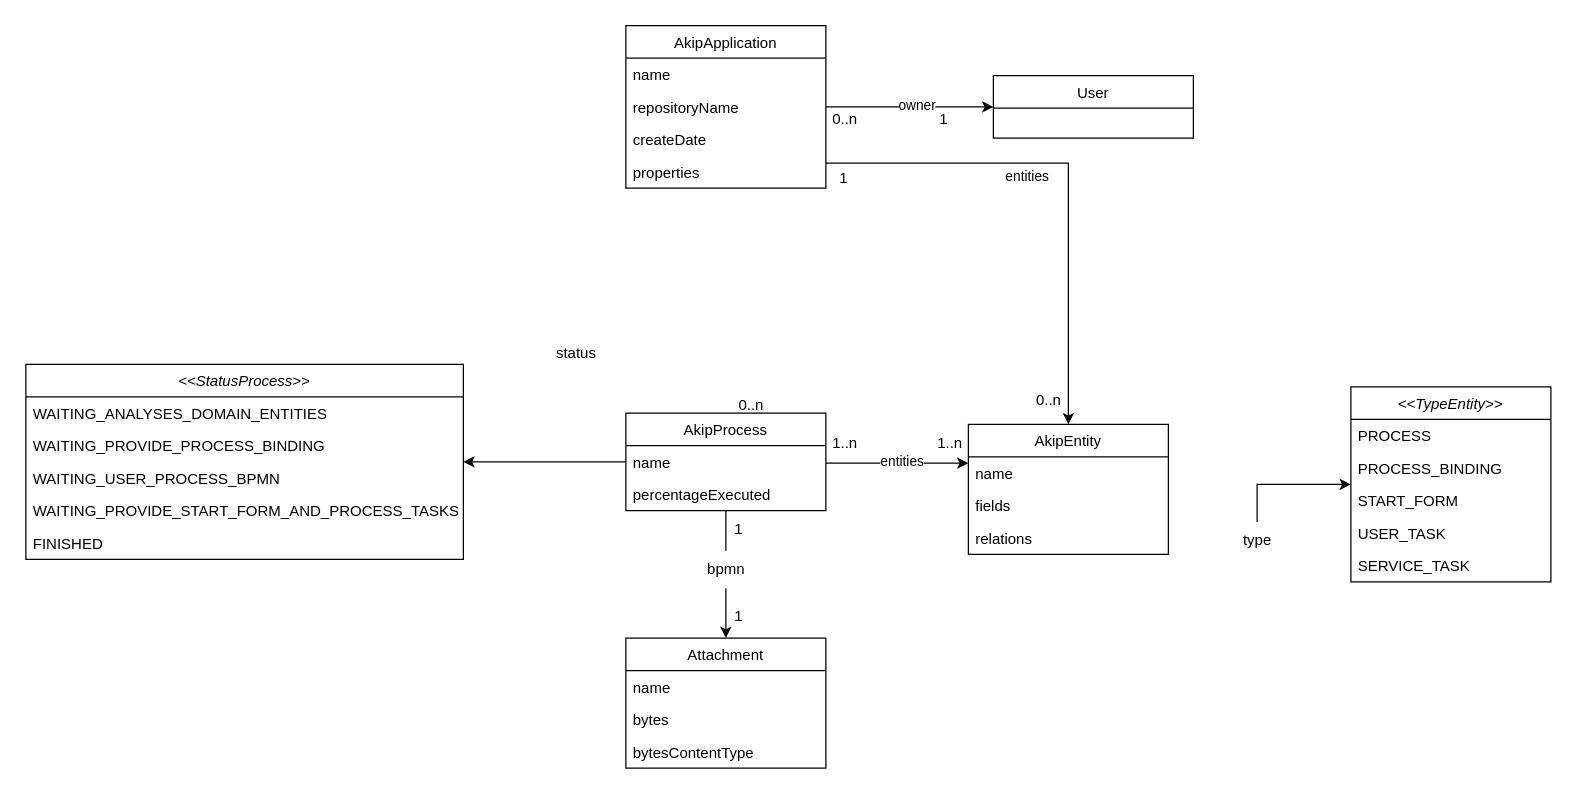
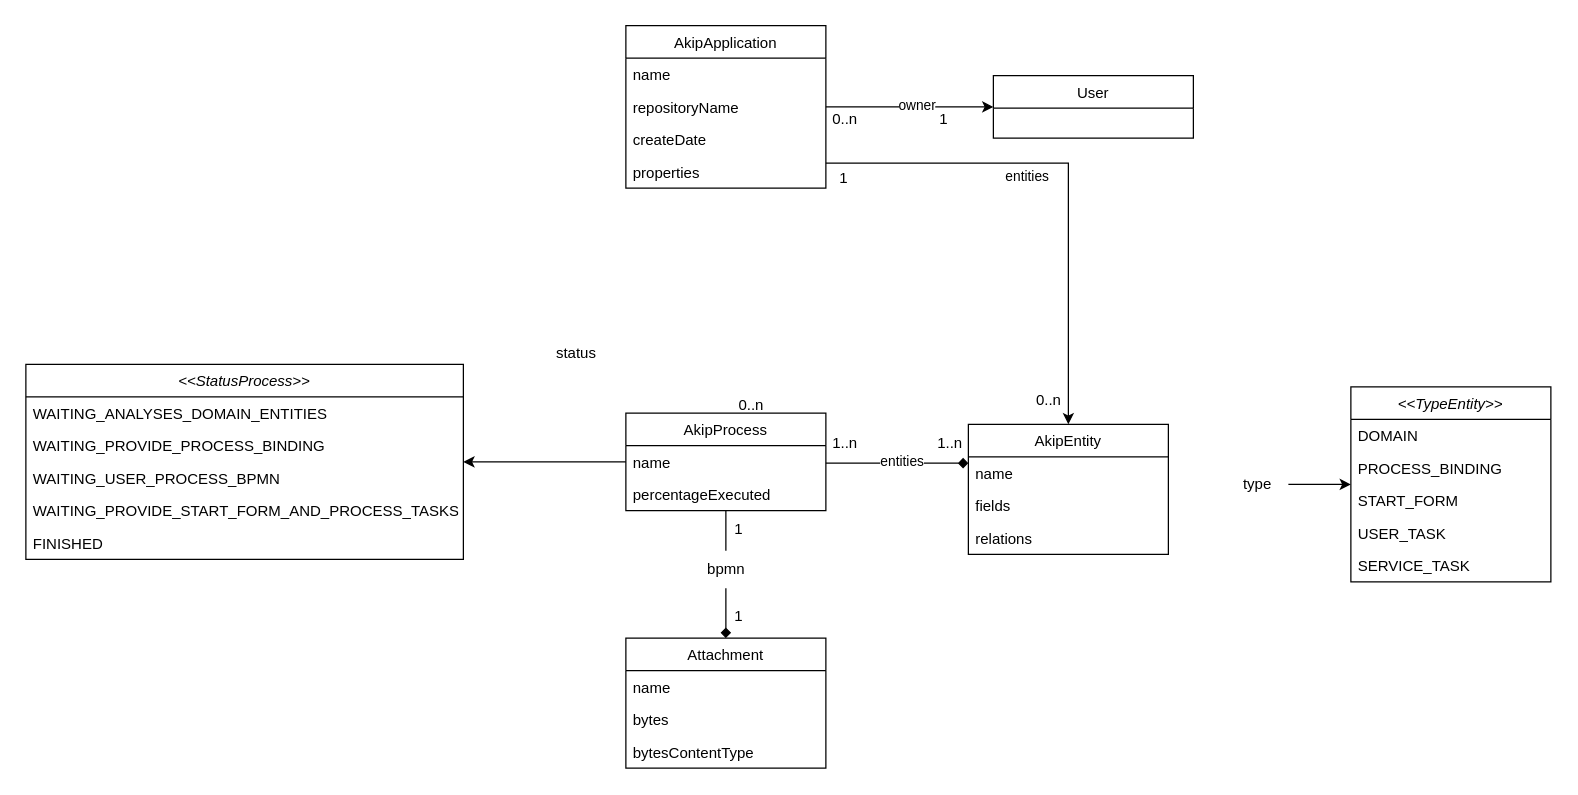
  <mxCell id="0" />
  <mxCell id="1" parent="0" />
  <mxCell id="2" style="edgeStyle=orthogonalEdgeStyle;rounded=0;orthogonalLoop=1;jettySize=auto;html=1;" parent="1" source="5" target="17" edge="1"><mxGeometry relative="1" as="geometry" /></mxCell>
  <mxCell id="3" value="owner" style="edgeLabel;html=1;align=center;verticalAlign=middle;resizable=0;points=[];" parent="2" connectable="0" vertex="1"><mxGeometry x="0.273" relative="1" as="geometry"><mxPoint x="-13" y="-2" as="offset" /></mxGeometry></mxCell>
  <mxCell id="4" style="edgeStyle=orthogonalEdgeStyle;rounded=0;orthogonalLoop=1;jettySize=auto;html=1;" parent="1" source="5" target="19" edge="1"><mxGeometry relative="1" as="geometry"><Array as="points"><mxPoint x="854" y="130" /></Array></mxGeometry></mxCell>
  <mxCell id="5" value="AkipApplication" style="swimlane;fontStyle=0;align=center;verticalAlign=top;childLayout=stackLayout;horizontal=1;startSize=26;horizontalStack=0;resizeParent=1;resizeLast=0;collapsible=1;marginBottom=0;rounded=0;shadow=0;strokeWidth=1;" parent="1" vertex="1"><mxGeometry x="500" y="20" width="160" height="130" as="geometry"><mxRectangle x="230" y="140" width="160" height="26" as="alternateBounds" /></mxGeometry></mxCell>
  <mxCell id="6" value="name" style="text;align=left;verticalAlign=top;spacingLeft=4;spacingRight=4;overflow=hidden;rotatable=0;points=[[0,0.5],[1,0.5]];portConstraint=eastwest;" parent="5" vertex="1"><mxGeometry y="26" width="160" height="26" as="geometry" /></mxCell>
  <mxCell id="7" value="repositoryName" style="text;align=left;verticalAlign=top;spacingLeft=4;spacingRight=4;overflow=hidden;rotatable=0;points=[[0,0.5],[1,0.5]];portConstraint=eastwest;rounded=0;shadow=0;html=0;" parent="5" vertex="1"><mxGeometry y="52" width="160" height="26" as="geometry" /></mxCell>
  <mxCell id="8" value="createDate" style="text;align=left;verticalAlign=top;spacingLeft=4;spacingRight=4;overflow=hidden;rotatable=0;points=[[0,0.5],[1,0.5]];portConstraint=eastwest;rounded=0;shadow=0;html=0;" parent="5" vertex="1"><mxGeometry y="78" width="160" height="26" as="geometry" /></mxCell>
  <mxCell id="9" value="properties" style="text;align=left;verticalAlign=top;spacingLeft=4;spacingRight=4;overflow=hidden;rotatable=0;points=[[0,0.5],[1,0.5]];portConstraint=eastwest;rounded=0;shadow=0;html=0;" parent="5" vertex="1"><mxGeometry y="104" width="160" height="26" as="geometry" /></mxCell>
- <mxCell id="10" style="edgeStyle=orthogonalEdgeStyle;rounded=0;orthogonalLoop=1;jettySize=auto;html=1;" parent="1" source="14" target="19" edge="1"><mxGeometry relative="1" as="geometry"><Array as="points"><mxPoint x="690" y="370" /><mxPoint x="690" y="370" /></Array></mxGeometry></mxCell>
+ <mxCell id="10" style="edgeStyle=orthogonalEdgeStyle;rounded=0;orthogonalLoop=1;jettySize=auto;html=1;endArrow=diamond;" parent="1" source="14" target="19" edge="1"><mxGeometry relative="1" as="geometry"><Array as="points"><mxPoint x="690" y="370" /><mxPoint x="690" y="370" /></Array></mxGeometry></mxCell>
  <mxCell id="11" value="entities" style="edgeLabel;html=1;align=center;verticalAlign=middle;resizable=0;points=[];" parent="10" connectable="0" vertex="1"><mxGeometry x="0.236" y="-2" relative="1" as="geometry"><mxPoint x="-10" y="-4" as="offset" /></mxGeometry></mxCell>
- <mxCell id="12" style="edgeStyle=orthogonalEdgeStyle;rounded=0;orthogonalLoop=1;jettySize=auto;html=1;startArrow=none;" parent="1" source="34" target="30" edge="1"><mxGeometry relative="1" as="geometry" /></mxCell>
+ <mxCell id="12" style="edgeStyle=orthogonalEdgeStyle;rounded=0;orthogonalLoop=1;jettySize=auto;html=1;startArrow=none;endArrow=diamond;" parent="1" source="34" target="30" edge="1"><mxGeometry relative="1" as="geometry" /></mxCell>
  <mxCell id="13" style="edgeStyle=orthogonalEdgeStyle;rounded=0;orthogonalLoop=1;jettySize=auto;html=1;" parent="1" source="14" target="43" edge="1"><mxGeometry relative="1" as="geometry" /></mxCell>
  <mxCell id="14" value="AkipProcess" style="swimlane;fontStyle=0;align=center;verticalAlign=top;childLayout=stackLayout;horizontal=1;startSize=26;horizontalStack=0;resizeParent=1;resizeLast=0;collapsible=1;marginBottom=0;rounded=0;shadow=0;strokeWidth=1;" parent="1" vertex="1"><mxGeometry x="500" y="330" width="160" height="78" as="geometry"><mxRectangle x="130" y="380" width="160" height="26" as="alternateBounds" /></mxGeometry></mxCell>
  <mxCell id="15" value="name" style="text;align=left;verticalAlign=top;spacingLeft=4;spacingRight=4;overflow=hidden;rotatable=0;points=[[0,0.5],[1,0.5]];portConstraint=eastwest;rounded=0;shadow=0;html=0;" parent="14" vertex="1"><mxGeometry y="26" width="160" height="26" as="geometry" /></mxCell>
  <mxCell id="16" value="percentageExecuted" style="text;align=left;verticalAlign=top;spacingLeft=4;spacingRight=4;overflow=hidden;rotatable=0;points=[[0,0.5],[1,0.5]];portConstraint=eastwest;rounded=0;shadow=0;html=0;" parent="14" vertex="1"><mxGeometry y="52" width="160" height="26" as="geometry" /></mxCell>
  <mxCell id="17" value="User" style="swimlane;fontStyle=0;align=center;verticalAlign=top;childLayout=stackLayout;horizontal=1;startSize=26;horizontalStack=0;resizeParent=1;resizeLast=0;collapsible=1;marginBottom=0;rounded=0;shadow=0;strokeWidth=1;" parent="1" vertex="1"><mxGeometry x="794" y="60" width="160" height="50" as="geometry"><mxRectangle x="340" y="380" width="170" height="26" as="alternateBounds" /></mxGeometry></mxCell>
  <mxCell id="18" style="edgeStyle=orthogonalEdgeStyle;rounded=0;orthogonalLoop=1;jettySize=auto;html=1;startArrow=none;" parent="1" source="29" target="23" edge="1"><mxGeometry relative="1" as="geometry"><Array as="points"><mxPoint x="1040" y="387" /><mxPoint x="1040" y="387" /></Array></mxGeometry></mxCell>
  <mxCell id="19" value="AkipEntity" style="swimlane;fontStyle=0;align=center;verticalAlign=top;childLayout=stackLayout;horizontal=1;startSize=26;horizontalStack=0;resizeParent=1;resizeLast=0;collapsible=1;marginBottom=0;rounded=0;shadow=0;strokeWidth=1;" parent="1" vertex="1"><mxGeometry x="774" y="339" width="160" height="104" as="geometry"><mxRectangle x="130" y="380" width="160" height="26" as="alternateBounds" /></mxGeometry></mxCell>
  <mxCell id="20" value="name" style="text;align=left;verticalAlign=top;spacingLeft=4;spacingRight=4;overflow=hidden;rotatable=0;points=[[0,0.5],[1,0.5]];portConstraint=eastwest;rounded=0;shadow=0;html=0;" parent="19" vertex="1"><mxGeometry y="26" width="160" height="26" as="geometry" /></mxCell>
  <mxCell id="21" value="fields" style="text;align=left;verticalAlign=top;spacingLeft=4;spacingRight=4;overflow=hidden;rotatable=0;points=[[0,0.5],[1,0.5]];portConstraint=eastwest;rounded=0;shadow=0;html=0;" parent="19" vertex="1"><mxGeometry y="52" width="160" height="26" as="geometry" /></mxCell>
  <mxCell id="22" value="relations" style="text;align=left;verticalAlign=top;spacingLeft=4;spacingRight=4;overflow=hidden;rotatable=0;points=[[0,0.5],[1,0.5]];portConstraint=eastwest;rounded=0;shadow=0;html=0;" parent="19" vertex="1"><mxGeometry y="78" width="160" height="26" as="geometry" /></mxCell>
  <mxCell id="23" value="&lt;&lt;TypeEntity&gt;&gt;" style="swimlane;fontStyle=2;align=center;verticalAlign=top;childLayout=stackLayout;horizontal=1;startSize=26;horizontalStack=0;resizeParent=1;resizeLast=0;collapsible=1;marginBottom=0;rounded=0;shadow=0;strokeWidth=1;" parent="1" vertex="1"><mxGeometry x="1080" y="309" width="160" height="156" as="geometry"><mxRectangle x="130" y="380" width="160" height="26" as="alternateBounds" /></mxGeometry></mxCell>
- <mxCell id="24" value="PROCESS" style="text;align=left;verticalAlign=top;spacingLeft=4;spacingRight=4;overflow=hidden;rotatable=0;points=[[0,0.5],[1,0.5]];portConstraint=eastwest;rounded=0;shadow=0;html=0;" parent="23" vertex="1"><mxGeometry y="26" width="160" height="26" as="geometry" /></mxCell>
+ <mxCell id="24" value="DOMAIN" style="text;align=left;verticalAlign=top;spacingLeft=4;spacingRight=4;overflow=hidden;rotatable=0;points=[[0,0.5],[1,0.5]];portConstraint=eastwest;rounded=0;shadow=0;html=0;" parent="23" vertex="1"><mxGeometry y="26" width="160" height="26" as="geometry" /></mxCell>
  <mxCell id="25" value="PROCESS_BINDING" style="text;align=left;verticalAlign=top;spacingLeft=4;spacingRight=4;overflow=hidden;rotatable=0;points=[[0,0.5],[1,0.5]];portConstraint=eastwest;rounded=0;shadow=0;html=0;" parent="23" vertex="1"><mxGeometry y="52" width="160" height="26" as="geometry" /></mxCell>
  <mxCell id="26" value="START_FORM" style="text;align=left;verticalAlign=top;spacingLeft=4;spacingRight=4;overflow=hidden;rotatable=0;points=[[0,0.5],[1,0.5]];portConstraint=eastwest;rounded=0;shadow=0;html=0;" parent="23" vertex="1"><mxGeometry y="78" width="160" height="26" as="geometry" /></mxCell>
  <mxCell id="27" value="USER_TASK" style="text;align=left;verticalAlign=top;spacingLeft=4;spacingRight=4;overflow=hidden;rotatable=0;points=[[0,0.5],[1,0.5]];portConstraint=eastwest;rounded=0;shadow=0;html=0;" parent="23" vertex="1"><mxGeometry y="104" width="160" height="26" as="geometry" /></mxCell>
  <mxCell id="28" value="SERVICE_TASK" style="text;align=left;verticalAlign=top;spacingLeft=4;spacingRight=4;overflow=hidden;rotatable=0;points=[[0,0.5],[1,0.5]];portConstraint=eastwest;rounded=0;shadow=0;html=0;" parent="23" vertex="1"><mxGeometry y="130" width="160" height="26" as="geometry" /></mxCell>
- <mxCell id="29" value="type" style="text;html=1;align=center;verticalAlign=middle;resizable=0;points=[];autosize=1;strokeColor=none;fillColor=none;" parent="1" vertex="1"><mxGeometry x="980" y="417" width="50" height="30" as="geometry" /></mxCell>
+ <mxCell id="29" value="type" style="text;html=1;align=center;verticalAlign=middle;resizable=0;points=[];autosize=1;strokeColor=none;fillColor=none;" parent="1" vertex="1"><mxGeometry x="980" y="372" width="50" height="30" as="geometry" /></mxCell>
  <mxCell id="30" value="Attachment" style="swimlane;fontStyle=0;align=center;verticalAlign=top;childLayout=stackLayout;horizontal=1;startSize=26;horizontalStack=0;resizeParent=1;resizeLast=0;collapsible=1;marginBottom=0;rounded=0;shadow=0;strokeWidth=1;" parent="1" vertex="1"><mxGeometry x="500" y="510" width="160" height="104" as="geometry"><mxRectangle x="340" y="380" width="170" height="26" as="alternateBounds" /></mxGeometry></mxCell>
  <mxCell id="31" value="name" style="text;align=left;verticalAlign=top;spacingLeft=4;spacingRight=4;overflow=hidden;rotatable=0;points=[[0,0.5],[1,0.5]];portConstraint=eastwest;rounded=0;shadow=0;html=0;" parent="30" vertex="1"><mxGeometry y="26" width="160" height="26" as="geometry" /></mxCell>
  <mxCell id="32" value="bytes" style="text;align=left;verticalAlign=top;spacingLeft=4;spacingRight=4;overflow=hidden;rotatable=0;points=[[0,0.5],[1,0.5]];portConstraint=eastwest;rounded=0;shadow=0;html=0;" parent="30" vertex="1"><mxGeometry y="52" width="160" height="26" as="geometry" /></mxCell>
  <mxCell id="33" value="bytesContentType" style="text;align=left;verticalAlign=top;spacingLeft=4;spacingRight=4;overflow=hidden;rotatable=0;points=[[0,0.5],[1,0.5]];portConstraint=eastwest;rounded=0;shadow=0;html=0;" parent="30" vertex="1"><mxGeometry y="78" width="160" height="26" as="geometry" /></mxCell>
  <mxCell id="34" value="bpmn" style="text;html=1;align=center;verticalAlign=middle;resizable=0;points=[];autosize=1;strokeColor=none;fillColor=none;" parent="1" vertex="1"><mxGeometry x="555" y="440" width="50" height="30" as="geometry" /></mxCell>
  <mxCell id="35" value="" style="edgeStyle=orthogonalEdgeStyle;rounded=0;orthogonalLoop=1;jettySize=auto;html=1;endArrow=none;" parent="1" source="14" target="34" edge="1"><mxGeometry relative="1" as="geometry"><mxPoint x="670" y="425" as="sourcePoint" /><mxPoint x="580" y="460" as="targetPoint" /></mxGeometry></mxCell>
  <mxCell id="36" value="0..n" style="text;html=1;align=center;verticalAlign=middle;resizable=0;points=[];autosize=1;strokeColor=none;fillColor=none;" parent="1" vertex="1"><mxGeometry x="580" y="309" width="40" height="30" as="geometry" /></mxCell>
  <mxCell id="37" value="1" style="text;html=1;align=center;verticalAlign=middle;resizable=0;points=[];autosize=1;strokeColor=none;fillColor=none;" parent="1" vertex="1"><mxGeometry x="575" y="478" width="30" height="30" as="geometry" /></mxCell>
  <mxCell id="38" value="1" style="text;html=1;align=center;verticalAlign=middle;resizable=0;points=[];autosize=1;strokeColor=none;fillColor=none;" parent="1" vertex="1"><mxGeometry x="575" y="408" width="30" height="30" as="geometry" /></mxCell>
  <mxCell id="39" value="1..n" style="text;html=1;align=center;verticalAlign=middle;resizable=0;points=[];autosize=1;strokeColor=none;fillColor=none;" parent="1" vertex="1"><mxGeometry x="655" y="339" width="40" height="30" as="geometry" /></mxCell>
  <mxCell id="40" value="1..n" style="text;html=1;align=center;verticalAlign=middle;resizable=0;points=[];autosize=1;strokeColor=none;fillColor=none;" parent="1" vertex="1"><mxGeometry x="739" y="339" width="40" height="30" as="geometry" /></mxCell>
  <mxCell id="41" value="0..n" style="text;html=1;align=center;verticalAlign=middle;resizable=0;points=[];autosize=1;strokeColor=none;fillColor=none;" parent="1" vertex="1"><mxGeometry x="655" y="80" width="40" height="30" as="geometry" /></mxCell>
  <mxCell id="42" value="1" style="text;html=1;align=center;verticalAlign=middle;resizable=0;points=[];autosize=1;strokeColor=none;fillColor=none;" parent="1" vertex="1"><mxGeometry x="739" y="80" width="30" height="30" as="geometry" /></mxCell>
  <mxCell id="43" value="&lt;&lt;StatusProcess&gt;&gt;" style="swimlane;fontStyle=2;align=center;verticalAlign=top;childLayout=stackLayout;horizontal=1;startSize=26;horizontalStack=0;resizeParent=1;resizeLast=0;collapsible=1;marginBottom=0;rounded=0;shadow=0;strokeWidth=1;" parent="1" vertex="1"><mxGeometry x="20" y="291" width="350" height="156" as="geometry"><mxRectangle x="130" y="380" width="160" height="26" as="alternateBounds" /></mxGeometry></mxCell>
  <mxCell id="44" value="WAITING_ANALYSES_DOMAIN_ENTITIES" style="text;align=left;verticalAlign=top;spacingLeft=4;spacingRight=4;overflow=hidden;rotatable=0;points=[[0,0.5],[1,0.5]];portConstraint=eastwest;rounded=0;shadow=0;html=0;" parent="43" vertex="1"><mxGeometry y="26" width="350" height="26" as="geometry" /></mxCell>
  <mxCell id="45" value="WAITING_PROVIDE_PROCESS_BINDING" style="text;align=left;verticalAlign=top;spacingLeft=4;spacingRight=4;overflow=hidden;rotatable=0;points=[[0,0.5],[1,0.5]];portConstraint=eastwest;rounded=0;shadow=0;html=0;" parent="43" vertex="1"><mxGeometry y="52" width="350" height="26" as="geometry" /></mxCell>
  <mxCell id="46" value="WAITING_USER_PROCESS_BPMN" style="text;align=left;verticalAlign=top;spacingLeft=4;spacingRight=4;overflow=hidden;rotatable=0;points=[[0,0.5],[1,0.5]];portConstraint=eastwest;rounded=0;shadow=0;html=0;" parent="43" vertex="1"><mxGeometry y="78" width="350" height="26" as="geometry" /></mxCell>
  <mxCell id="47" value="WAITING_PROVIDE_START_FORM_AND_PROCESS_TASKS" style="text;align=left;verticalAlign=top;spacingLeft=4;spacingRight=4;overflow=hidden;rotatable=0;points=[[0,0.5],[1,0.5]];portConstraint=eastwest;rounded=0;shadow=0;html=0;" parent="43" vertex="1"><mxGeometry y="104" width="350" height="26" as="geometry" /></mxCell>
  <mxCell id="48" value="FINISHED" style="text;align=left;verticalAlign=top;spacingLeft=4;spacingRight=4;overflow=hidden;rotatable=0;points=[[0,0.5],[1,0.5]];portConstraint=eastwest;rounded=0;shadow=0;html=0;" parent="43" vertex="1"><mxGeometry y="130" width="350" height="26" as="geometry" /></mxCell>
  <mxCell id="49" value="status" style="text;html=1;align=center;verticalAlign=middle;resizable=0;points=[];autosize=1;strokeColor=none;fillColor=none;" parent="1" vertex="1"><mxGeometry x="430" y="267" width="60" height="30" as="geometry" /></mxCell>
  <mxCell id="50" value="entities" style="edgeLabel;html=1;align=center;verticalAlign=middle;resizable=0;points=[];" parent="1" connectable="0" vertex="1"><mxGeometry x="820" y="140" as="geometry" /></mxCell>
  <mxCell id="51" value="1" style="text;html=1;align=center;verticalAlign=middle;resizable=0;points=[];autosize=1;strokeColor=none;fillColor=none;" parent="1" vertex="1"><mxGeometry x="659" y="127" width="30" height="30" as="geometry" /></mxCell>
  <mxCell id="52" value="0..n" style="text;html=1;align=center;verticalAlign=middle;resizable=0;points=[];autosize=1;strokeColor=none;fillColor=none;" parent="1" vertex="1"><mxGeometry x="818" y="305" width="40" height="30" as="geometry" /></mxCell>
